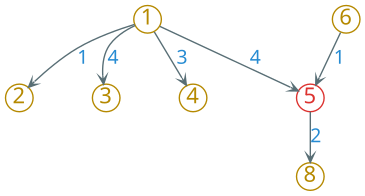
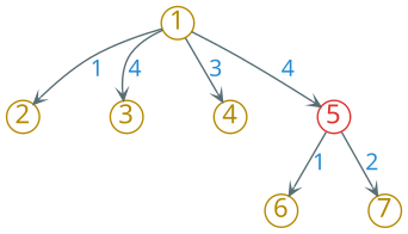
  digraph {
    nodesep=0.6
    rankdir=TB
    ranksep=0.3
    node [color="#b58900" fixedsize=true fontcolor="#b58900" fontname=LXGWWenKai fontsize=16 shape=circle]
    edge [arrowhead=vee arrowsize=0.6 color="#586e75" fontcolor="#268bd2" fontname=LXGWWenKai fontsize=14]
    1 [width=0.28]
    2 [width=0.28]
    3 [width=0.28]
    4 [width=0.28]
    5 [color="#dc322f" fontcolor="#dc322f" width=0.28]
    6 [width=0.28]
-   7 [width=0.28 label=8]
+   7 [width=0.28]
    1 -> 2 [label=1]
    1 -> 3 [label=4]
    1 -> 4 [label=3]
    1 -> 5 [label=4]
-   6 -> 5 [label=1]
+   5 -> 6 [label=1]
    5 -> 7 [label=2]
  }
